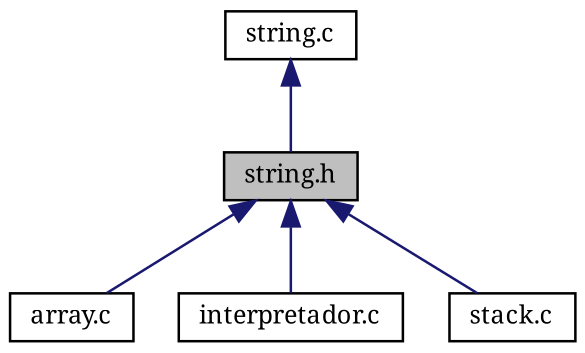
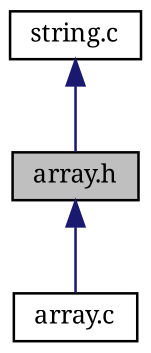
  digraph {
    fontname="Noto Serif"
    node [color=black fillcolor=white fontname="Noto Serif" fontsize=10 shape=record style=filled]
    edge [color=midnightblue dir=back fontname="Noto Serif" fontsize=10 labelfontname=Helvetica labelfontsize=10 style=solid]
-   n1 [fillcolor=grey75 fontcolor=black height=0.2 label="string.h" width=0.4]
+   n1 [fillcolor=grey75 fontcolor=black height=0.2 label="array.h" width=0.4]
    n2 [height=0.2 label="array.c" width=0.4]
-   n3 [height=0.2 label="interpretador.c" width=0.4]
-   n4 [height=0.2 label="stack.c" width=0.4]
    n5 [height=0.2 label="string.c" width=0.4]
    n1 -> n2
-   n1 -> n3
-   n1 -> n4
    n5 -> n1
  }
